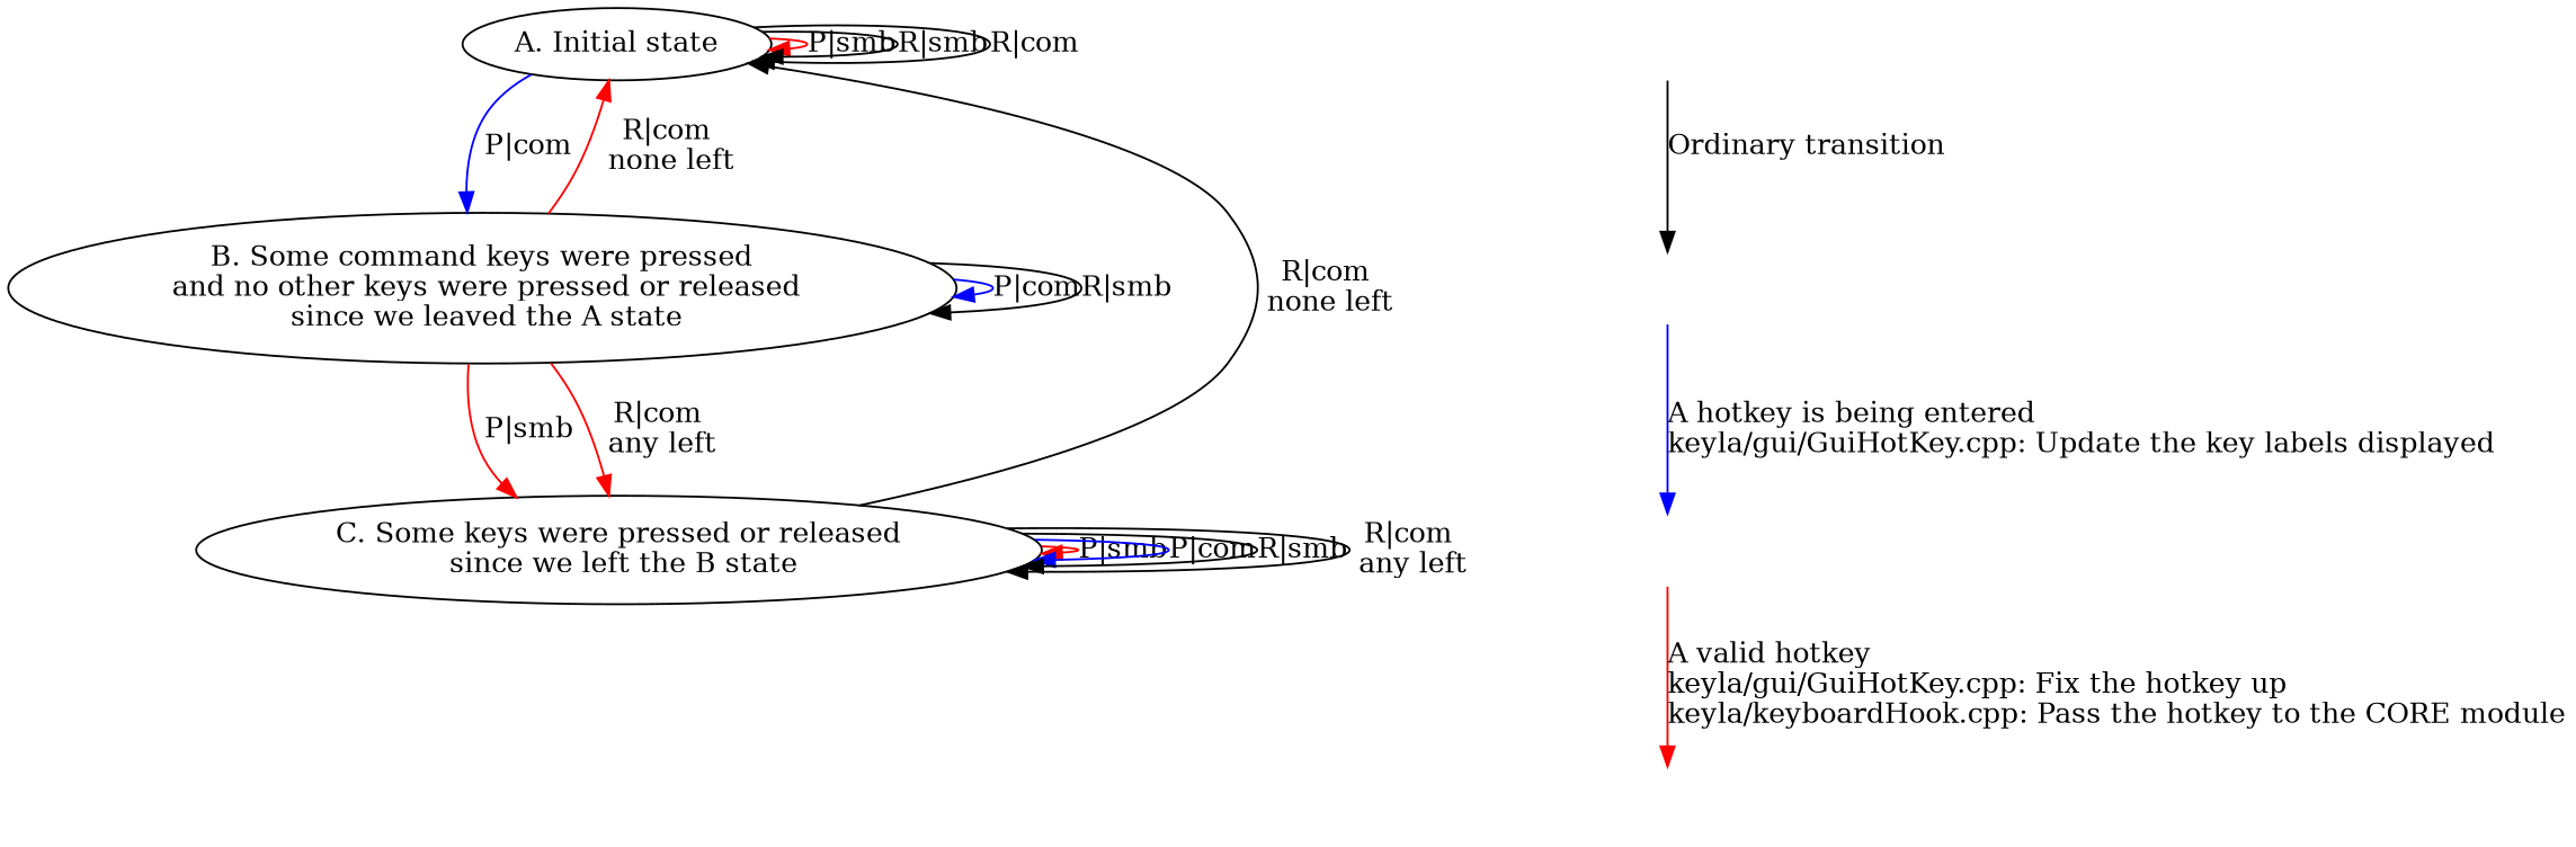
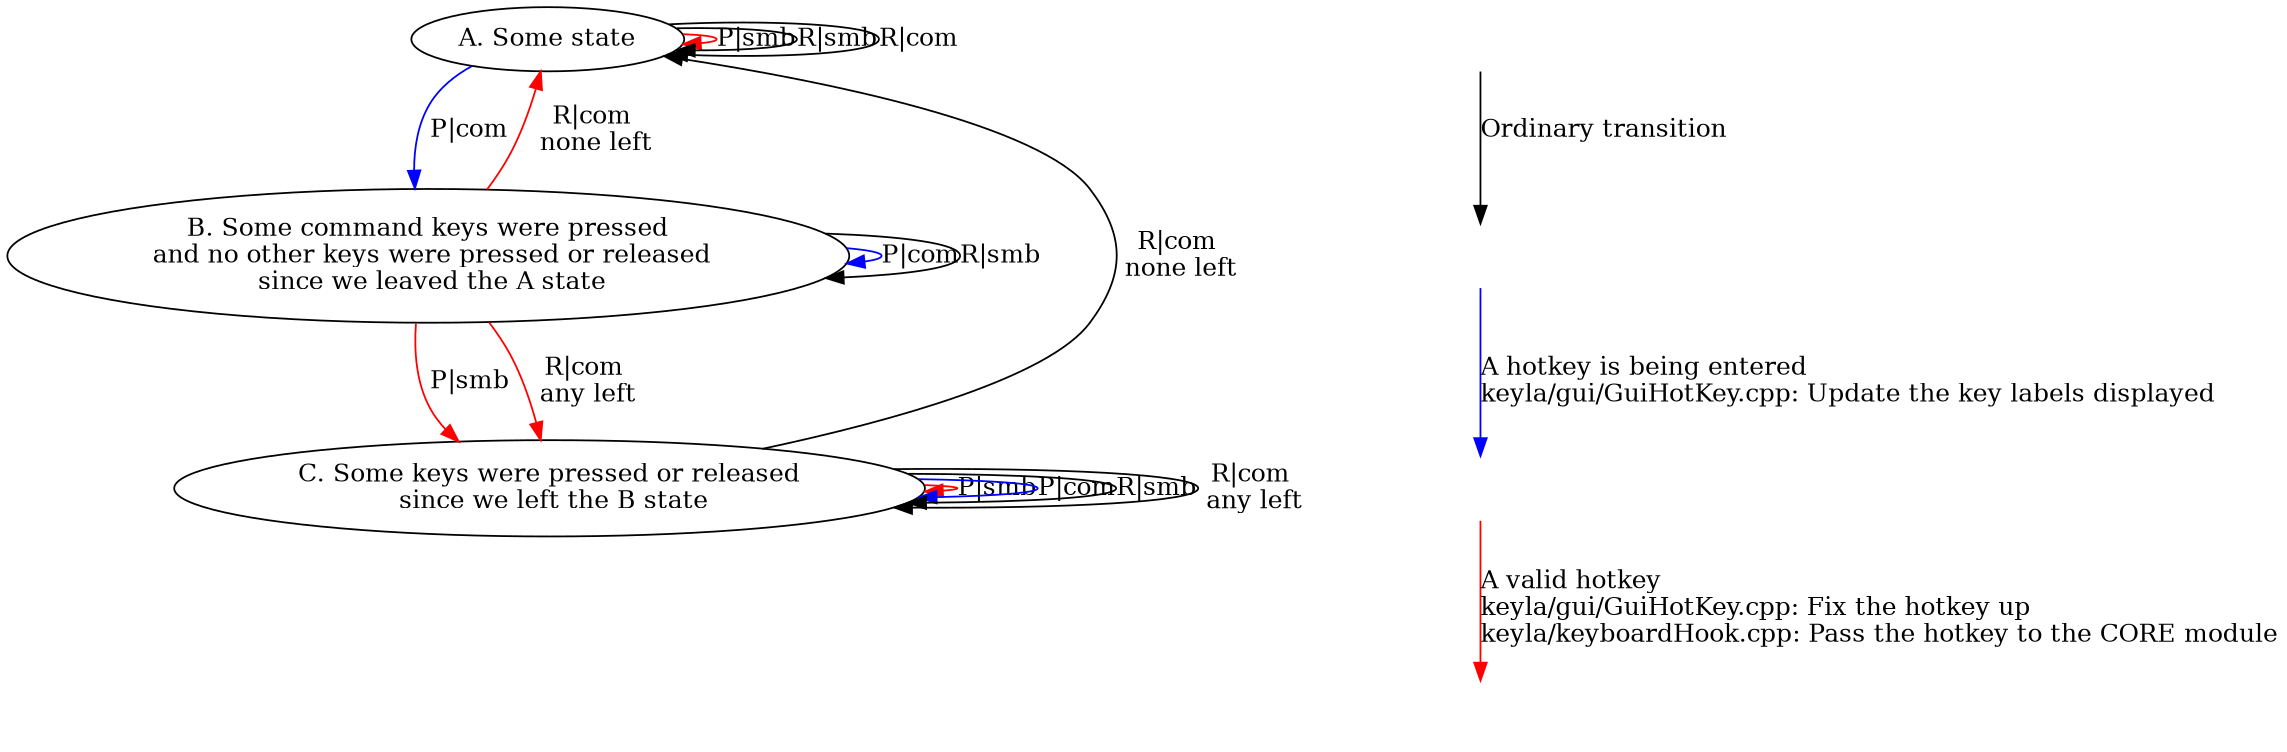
  digraph {
    node [style=invis]
-   n1 [label="A. Initial state" style=""]
+   n1 [label="A. Some state" style=""]
    n2 [label="B. Some command keys were pressed\n and no other keys were pressed or released\n since we leaved the A state" style=""]
    n3 [label="C. Some keys were pressed or released\n since we left the B state" style=""]
    1
    2
    3
    4
    n1 -> n1 [color=red label="P|smb"]
    n1 -> n1 [label="R|smb"]
    n1 -> n1 [label="R|com"]
    n1 -> n2 [color=blue label="P|com"]
    n2 -> n1 [color=red label="R|com\n none left"]
    n2 -> n2 [color=blue label="P|com"]
    n2 -> n2 [label="R|smb"]
    n2 -> n3 [color=red label="P|smb"]
    n2 -> n3 [color=red label="R|com\n any left"]
    n3 -> n1 [label="R|com\n none left"]
    n3 -> n3 [color=red label="P|smb"]
    n3 -> n3 [color=blue label="P|com"]
    n3 -> n3 [label="R|smb"]
    n3 -> n3 [label="R|com\n any left"]
    1 -> 2 [label="Ordinary transition"]
    2 -> 3 [color=blue label="A hotkey is being entered\lkeyla/gui/GuiHotKey.cpp: Update the key labels displayed"]
    3 -> 4 [color=red label="A valid hotkey\lkeyla/gui/GuiHotKey.cpp: Fix the hotkey up\lkeyla/keyboardHook.cpp: Pass the hotkey to the CORE module"]
  }
